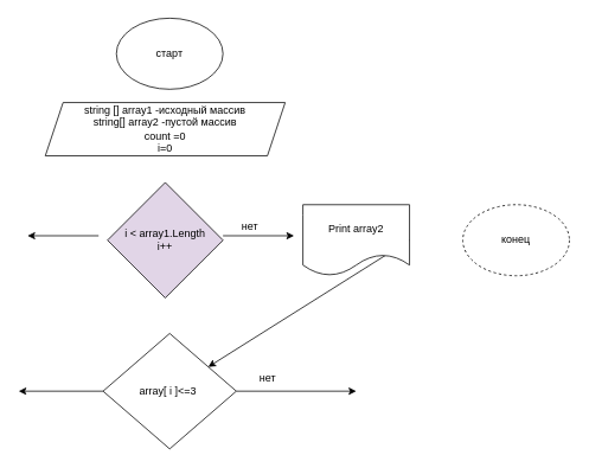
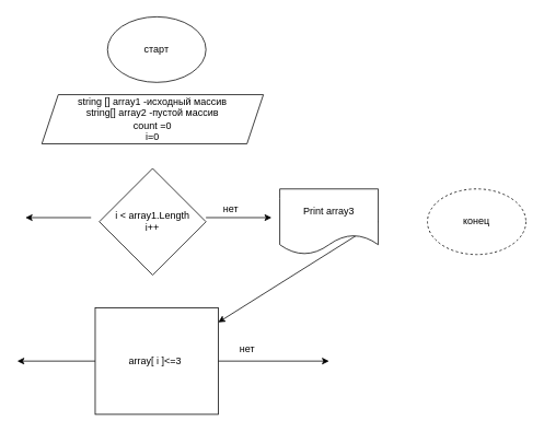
  <mxCell id="0" />
  <mxCell id="1" parent="0" />
  <mxCell id="2" value="старт" style="ellipse;whiteSpace=wrap;html=1;" vertex="1" parent="1"><mxGeometry x="130" y="20" width="120" height="80" as="geometry" /></mxCell>
  <mxCell id="3" value="string [] array1 -исходный массив&lt;br&gt;string[] array2 -пустой массив&lt;br&gt;count =0&lt;br&gt;i=0" style="shape=parallelogram;perimeter=parallelogramPerimeter;whiteSpace=wrap;html=1;fixedSize=1;" vertex="1" parent="1"><mxGeometry x="50" y="115" width="270" height="60" as="geometry" /></mxCell>
  <mxCell id="4" style="edgeStyle=none;html=1;exitX=1;exitY=0.5;exitDx=0;exitDy=0;" edge="1" parent="1"><mxGeometry relative="1" as="geometry"><mxPoint x="330" y="265" as="targetPoint" /><mxPoint x="250" y="265" as="sourcePoint" /></mxGeometry></mxCell>
  <mxCell id="5" style="edgeStyle=none;html=1;exitX=0;exitY=0.5;exitDx=0;exitDy=0;" edge="1" parent="1"><mxGeometry relative="1" as="geometry"><mxPoint x="30" y="265" as="targetPoint" /><mxPoint x="110" y="265" as="sourcePoint" /></mxGeometry></mxCell>
- <mxCell id="6" value="i &amp;lt; array1.Length&lt;br&gt;i++" style="rhombus;whiteSpace=wrap;html=1;fillColor=#e1d5e7;" vertex="1" parent="1"><mxGeometry x="120" y="205" width="130" height="130" as="geometry" /></mxCell>
+ <mxCell id="6" value="i &amp;lt; array1.Length&lt;br&gt;i++" style="rhombus;whiteSpace=wrap;html=1;" vertex="1" parent="1"><mxGeometry x="120" y="205" width="130" height="130" as="geometry" /></mxCell>
  <mxCell id="7" value="нет" style="text;html=1;align=center;verticalAlign=middle;resizable=0;points=[];autosize=1;strokeColor=none;fillColor=none;" vertex="1" parent="1"><mxGeometry x="265" y="245" width="30" height="20" as="geometry" /></mxCell>
  <mxCell id="8" style="edgeStyle=none;html=1;exitX=1;exitY=0.5;exitDx=0;exitDy=0;" edge="1" parent="1" source="9" target="13"><mxGeometry relative="1" as="geometry"><mxPoint x="530" y="270" as="targetPoint" /></mxGeometry></mxCell>
- <mxCell id="9" value="Print array2" style="shape=document;whiteSpace=wrap;html=1;boundedLbl=1;" vertex="1" parent="1"><mxGeometry x="340" y="230" width="120" height="80" as="geometry" /></mxCell>
+ <mxCell id="9" value="Print array3" style="shape=document;whiteSpace=wrap;html=1;boundedLbl=1;" vertex="1" parent="1"><mxGeometry x="340" y="230" width="120" height="80" as="geometry" /></mxCell>
  <mxCell id="10" value="конец" style="ellipse;whiteSpace=wrap;html=1;dashed=1;" vertex="1" parent="1"><mxGeometry x="520" y="230" width="120" height="80" as="geometry" /></mxCell>
  <mxCell id="11" style="edgeStyle=none;html=1;" edge="1" parent="1" source="13"><mxGeometry relative="1" as="geometry"><mxPoint x="400" y="440" as="targetPoint" /></mxGeometry></mxCell>
  <mxCell id="12" style="edgeStyle=none;html=1;" edge="1" parent="1" source="13"><mxGeometry relative="1" as="geometry"><mxPoint x="20" y="440" as="targetPoint" /></mxGeometry></mxCell>
- <mxCell id="13" value="array[ i ]&amp;lt;=3&amp;nbsp;" style="rhombus;whiteSpace=wrap;html=1;" vertex="1" parent="1"><mxGeometry x="115" y="375" width="150" height="130" as="geometry" /></mxCell>
+ <mxCell id="13" value="array[ i ]&amp;lt;=3&amp;nbsp;" style="whiteSpace=wrap;html=1;rounded=0;" vertex="1" parent="1"><mxGeometry x="115" y="375" width="150" height="130" as="geometry" /></mxCell>
  <mxCell id="14" value="нет" style="text;html=1;align=center;verticalAlign=middle;resizable=0;points=[];autosize=1;strokeColor=none;fillColor=none;" vertex="1" parent="1"><mxGeometry x="285" y="415" width="30" height="20" as="geometry" /></mxCell>
